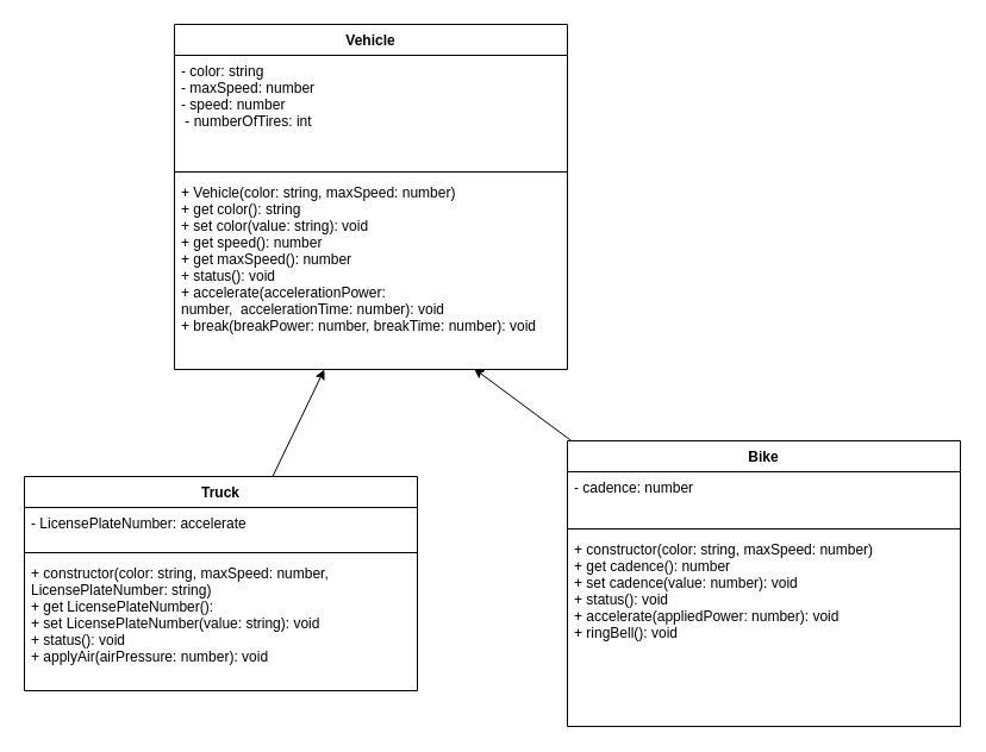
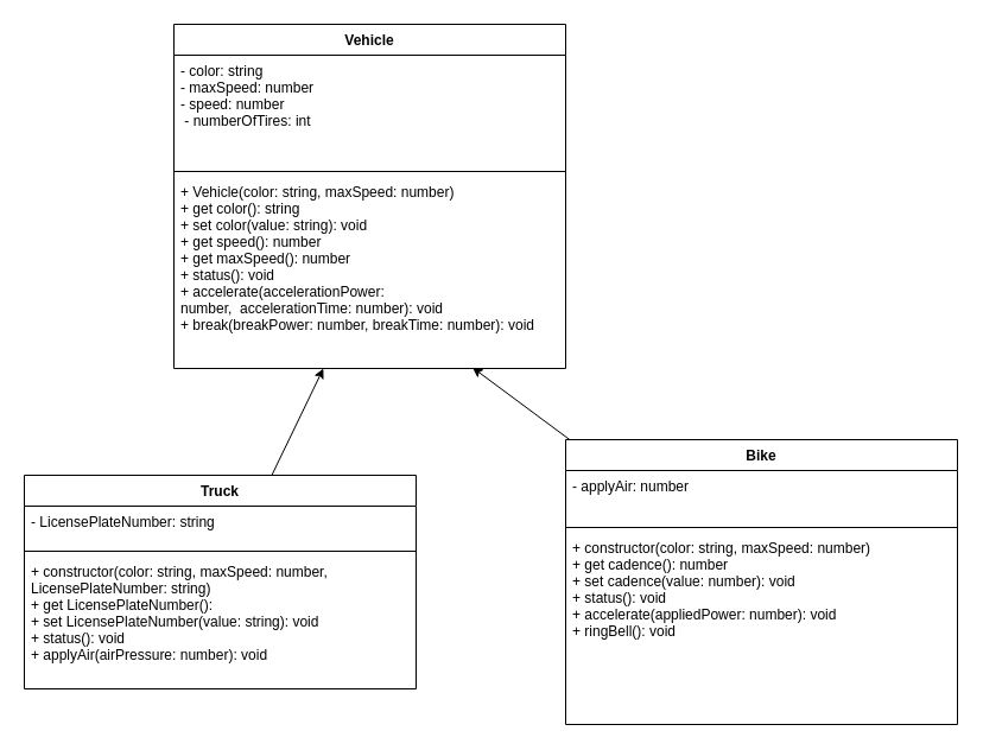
  <mxCell id="0" />
  <mxCell id="1" parent="0" />
  <mxCell id="2" value="Vehicle" style="swimlane;fontStyle=1;align=center;verticalAlign=top;childLayout=stackLayout;horizontal=1;startSize=26;horizontalStack=0;resizeParent=1;resizeParentMax=0;resizeLast=0;collapsible=1;marginBottom=0;" parent="1" vertex="1"><mxGeometry x="146" y="20" width="330" height="290" as="geometry" /></mxCell>
  <mxCell id="3" value="- color: string          &#10;- maxSpeed: number      &#10;- speed: number          &#10; - numberOfTires: int" style="text;strokeColor=none;fillColor=none;align=left;verticalAlign=top;spacingLeft=4;spacingRight=4;overflow=hidden;rotatable=0;points=[[0,0.5],[1,0.5]];portConstraint=eastwest;" parent="2" vertex="1"><mxGeometry y="26" width="330" height="94" as="geometry" /></mxCell>
  <mxCell id="4" value="" style="line;strokeWidth=1;fillColor=none;align=left;verticalAlign=middle;spacingTop=-1;spacingLeft=3;spacingRight=3;rotatable=0;labelPosition=right;points=[];portConstraint=eastwest;strokeColor=inherit;" parent="2" vertex="1"><mxGeometry y="120" width="330" height="8" as="geometry" /></mxCell>
  <mxCell id="5" value="+ Vehicle(color: string, maxSpeed: number)&#10;+ get color(): string&#10;+ set color(value: string): void&#10;+ get speed(): number&#10;+ get maxSpeed(): number&#10;+ status(): void&#10;+ accelerate(accelerationPower: &#10;number,  accelerationTime: number): void&#10;+ break(breakPower: number, breakTime: number): void&#10;" style="text;strokeColor=none;fillColor=none;align=left;verticalAlign=top;spacingLeft=4;spacingRight=4;overflow=hidden;rotatable=0;points=[[0,0.5],[1,0.5]];portConstraint=eastwest;" parent="2" vertex="1"><mxGeometry y="128" width="330" height="162" as="geometry" /></mxCell>
  <mxCell id="6" style="edgeStyle=none;html=1;" parent="1" source="7" target="5" edge="1"><mxGeometry relative="1" as="geometry" /></mxCell>
  <mxCell id="7" value="Truck" style="swimlane;fontStyle=1;align=center;verticalAlign=top;childLayout=stackLayout;horizontal=1;startSize=26;horizontalStack=0;resizeParent=1;resizeParentMax=0;resizeLast=0;collapsible=1;marginBottom=0;" parent="1" vertex="1"><mxGeometry x="20" y="400" width="330" height="180" as="geometry" /></mxCell>
- <mxCell id="8" value="- LicensePlateNumber: accelerate" style="text;strokeColor=none;fillColor=none;align=left;verticalAlign=top;spacingLeft=4;spacingRight=4;overflow=hidden;rotatable=0;points=[[0,0.5],[1,0.5]];portConstraint=eastwest;" parent="7" vertex="1"><mxGeometry y="26" width="330" height="34" as="geometry" /></mxCell>
+ <mxCell id="8" value="- LicensePlateNumber: string" style="text;strokeColor=none;fillColor=none;align=left;verticalAlign=top;spacingLeft=4;spacingRight=4;overflow=hidden;rotatable=0;points=[[0,0.5],[1,0.5]];portConstraint=eastwest;" parent="7" vertex="1"><mxGeometry y="26" width="330" height="34" as="geometry" /></mxCell>
  <mxCell id="9" value="" style="line;strokeWidth=1;fillColor=none;align=left;verticalAlign=middle;spacingTop=-1;spacingLeft=3;spacingRight=3;rotatable=0;labelPosition=right;points=[];portConstraint=eastwest;strokeColor=inherit;" parent="7" vertex="1"><mxGeometry y="60" width="330" height="8" as="geometry" /></mxCell>
  <mxCell id="10" value="+ constructor(color: string, maxSpeed: number,  &#10;LicensePlateNumber: string)&#10;+ get LicensePlateNumber():&#10;+ set LicensePlateNumber(value: string): void&#10;+ status(): void&#10;+ applyAir(airPressure: number): void" style="text;strokeColor=none;fillColor=none;align=left;verticalAlign=top;spacingLeft=4;spacingRight=4;overflow=hidden;rotatable=0;points=[[0,0.5],[1,0.5]];portConstraint=eastwest;" parent="7" vertex="1"><mxGeometry y="68" width="330" height="112" as="geometry" /></mxCell>
  <mxCell id="11" style="edgeStyle=none;html=1;entryX=0.762;entryY=0.995;entryDx=0;entryDy=0;entryPerimeter=0;" parent="1" source="12" target="5" edge="1"><mxGeometry relative="1" as="geometry" /></mxCell>
  <mxCell id="12" value="Bike" style="swimlane;fontStyle=1;align=center;verticalAlign=top;childLayout=stackLayout;horizontal=1;startSize=26;horizontalStack=0;resizeParent=1;resizeParentMax=0;resizeLast=0;collapsible=1;marginBottom=0;" parent="1" vertex="1"><mxGeometry x="476" y="370" width="330" height="240" as="geometry" /></mxCell>
- <mxCell id="13" value="- cadence: number" style="text;strokeColor=none;fillColor=none;align=left;verticalAlign=top;spacingLeft=4;spacingRight=4;overflow=hidden;rotatable=0;points=[[0,0.5],[1,0.5]];portConstraint=eastwest;" parent="12" vertex="1"><mxGeometry y="26" width="330" height="44" as="geometry" /></mxCell>
+ <mxCell id="13" value="- applyAir: number" style="text;strokeColor=none;fillColor=none;align=left;verticalAlign=top;spacingLeft=4;spacingRight=4;overflow=hidden;rotatable=0;points=[[0,0.5],[1,0.5]];portConstraint=eastwest;" parent="12" vertex="1"><mxGeometry y="26" width="330" height="44" as="geometry" /></mxCell>
  <mxCell id="14" value="" style="line;strokeWidth=1;fillColor=none;align=left;verticalAlign=middle;spacingTop=-1;spacingLeft=3;spacingRight=3;rotatable=0;labelPosition=right;points=[];portConstraint=eastwest;strokeColor=inherit;" parent="12" vertex="1"><mxGeometry y="70" width="330" height="8" as="geometry" /></mxCell>
  <mxCell id="15" value="+ constructor(color: string, maxSpeed: number)&#10;+ get cadence(): number&#10;+ set cadence(value: number): void&#10;+ status(): void&#10;+ accelerate(appliedPower: number): void&#10;+ ringBell(): void" style="text;strokeColor=none;fillColor=none;align=left;verticalAlign=top;spacingLeft=4;spacingRight=4;overflow=hidden;rotatable=0;points=[[0,0.5],[1,0.5]];portConstraint=eastwest;" parent="12" vertex="1"><mxGeometry y="78" width="330" height="162" as="geometry" /></mxCell>
